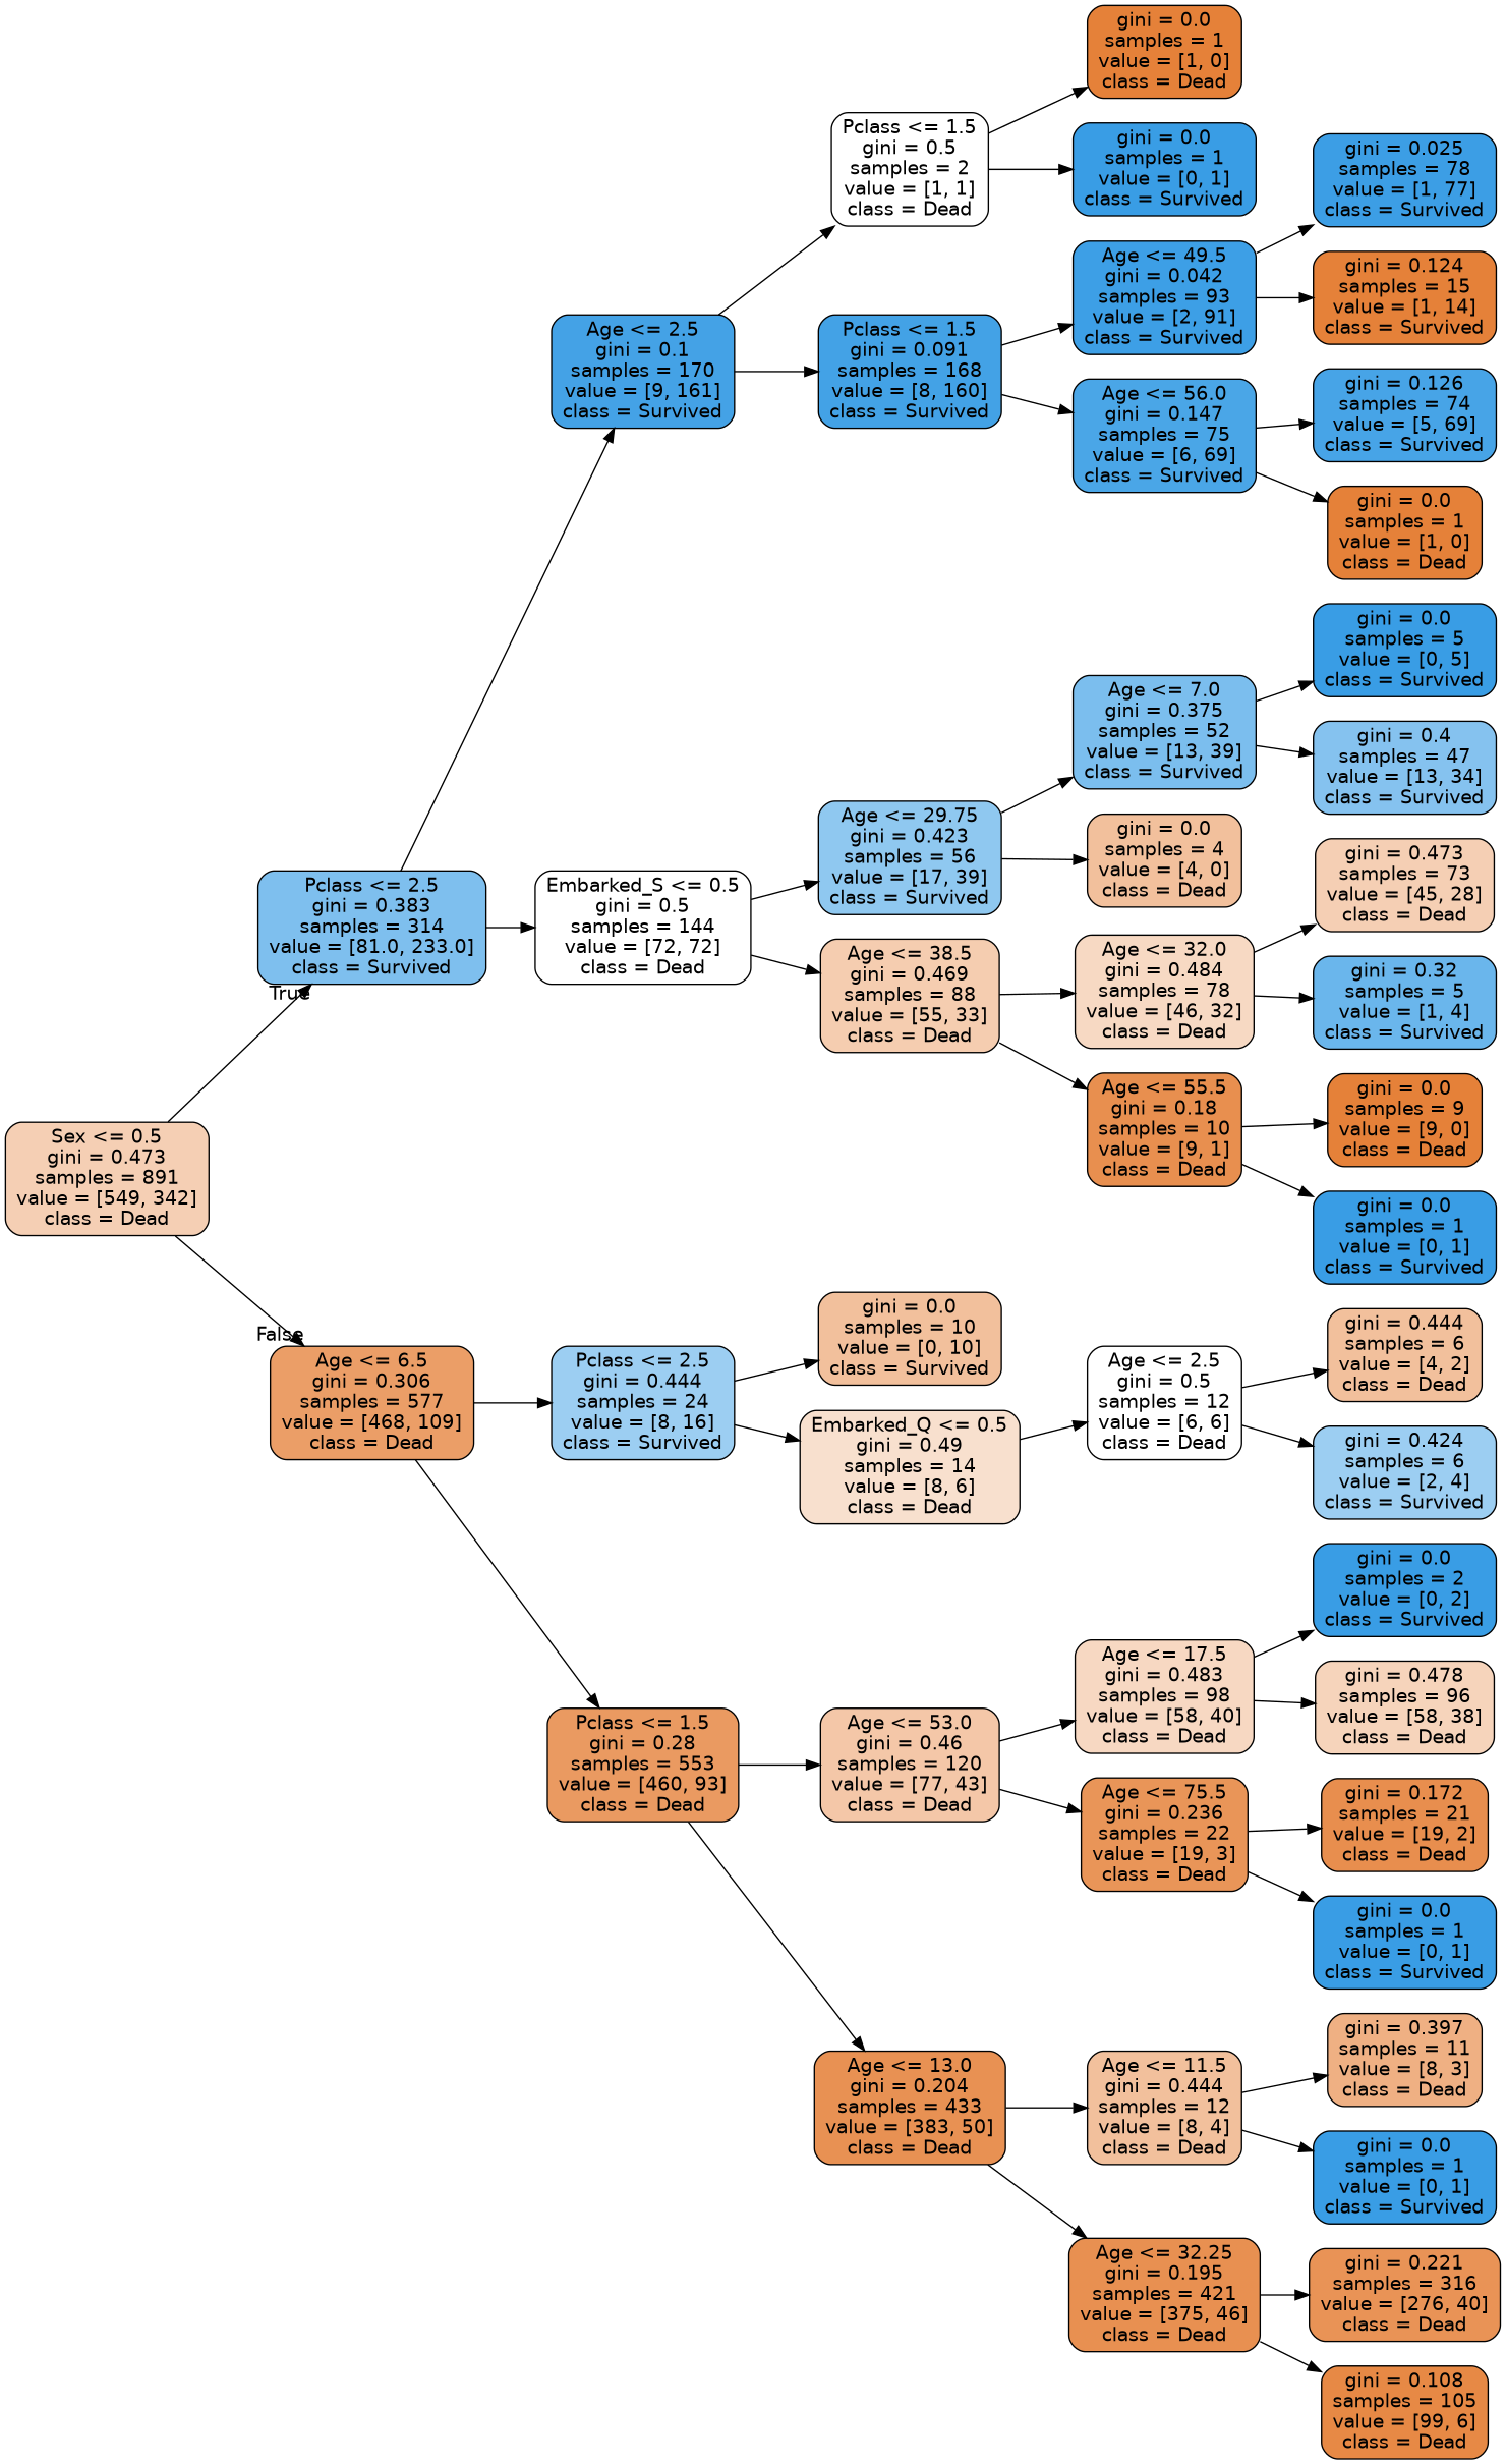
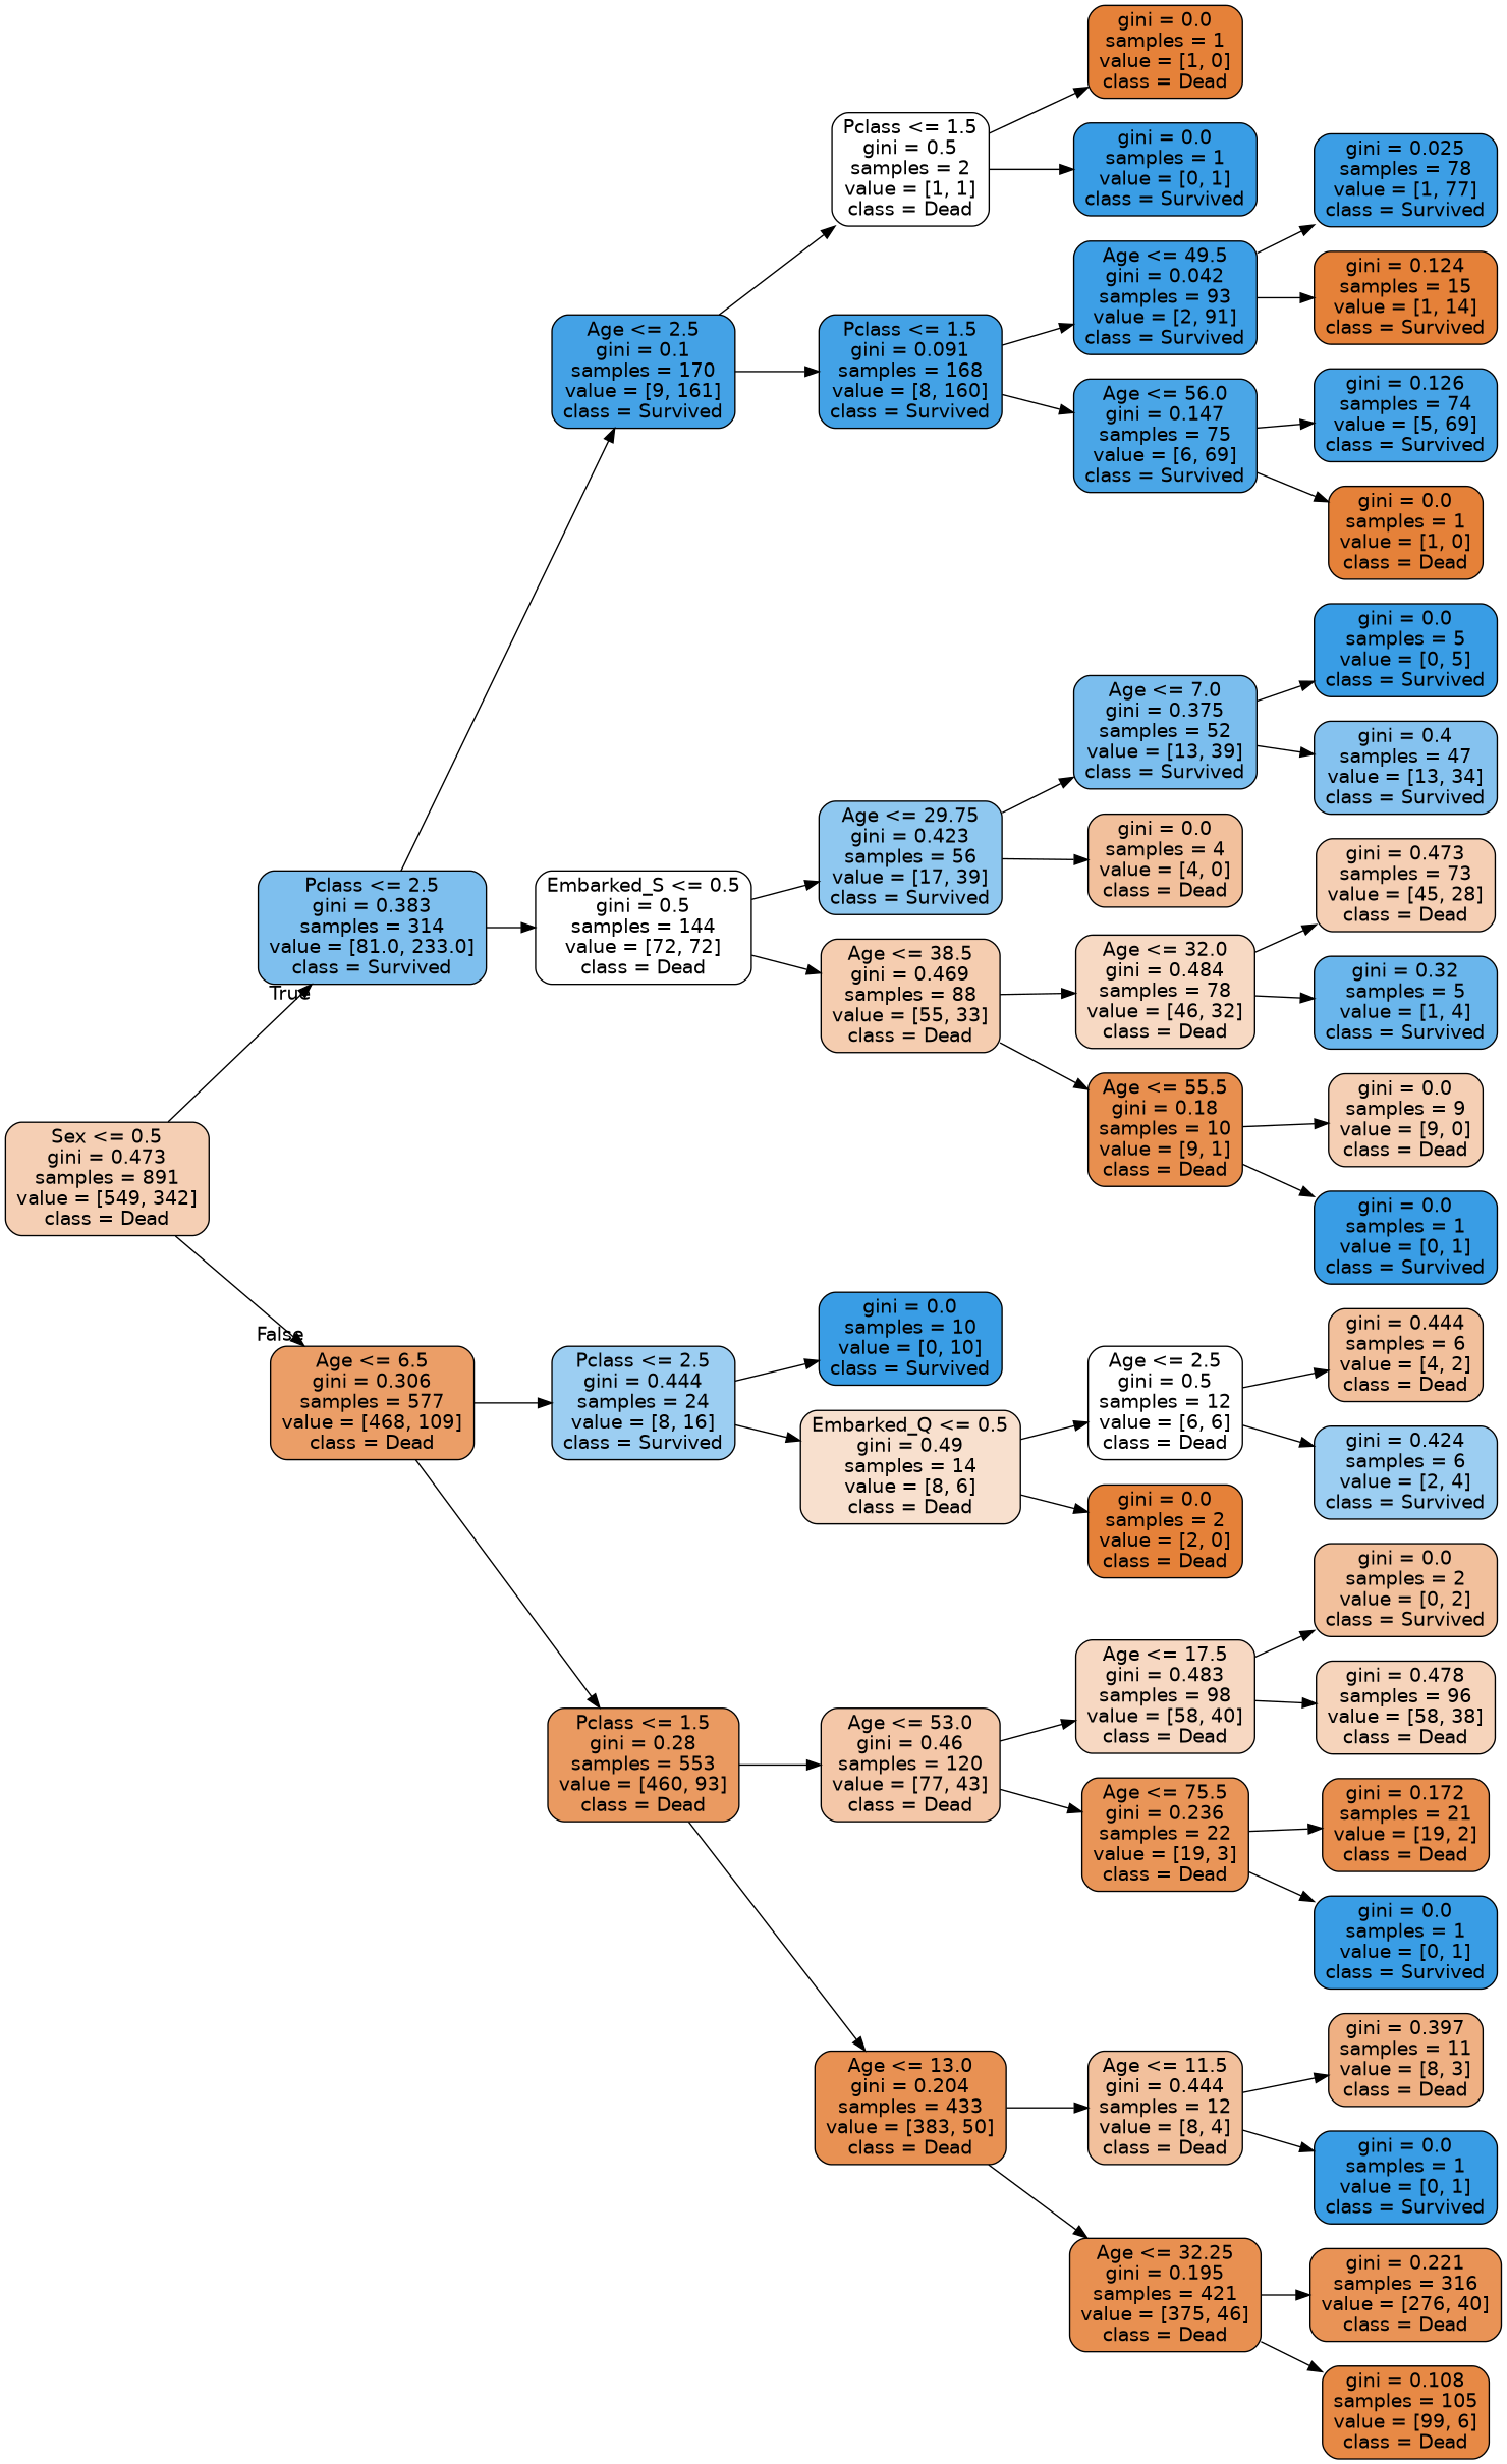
  digraph {
    rankdir=LR
    node [color=black fillcolor="#399de5" fontname=helvetica shape=box style="filled, rounded"]
    edge [fontname=helvetica]
    n1 [fillcolor="#f5cfb4" label="Sex <= 0.5\ngini = 0.473\nsamples = 891\nvalue = [549, 342]\nclass = Dead"]
    n2 [fillcolor="#7ebfee" label="Pclass <= 2.5\ngini = 0.383\nsamples = 314\nvalue = [81.0, 233.0]\nclass = Survived"]
    n3 [fillcolor="#eb9e67" label="Age <= 6.5\ngini = 0.306\nsamples = 577\nvalue = [468, 109]\nclass = Dead"]
    n4 [fillcolor="#44a2e6" label="Age <= 2.5\ngini = 0.1\nsamples = 170\nvalue = [9, 161]\nclass = Survived"]
    n5 [fillcolor="#ffffff" label="Embarked_S <= 0.5\ngini = 0.5\nsamples = 144\nvalue = [72, 72]\nclass = Dead"]
    n6 [fillcolor="#9ccef2" label="Pclass <= 2.5\ngini = 0.444\nsamples = 24\nvalue = [8, 16]\nclass = Survived"]
    n7 [fillcolor="#ea9a61" label="Pclass <= 1.5\ngini = 0.28\nsamples = 553\nvalue = [460, 93]\nclass = Dead"]
    n8 [fillcolor="#ffffff" label="Pclass <= 1.5\ngini = 0.5\nsamples = 2\nvalue = [1, 1]\nclass = Dead"]
    n9 [fillcolor="#43a2e6" label="Pclass <= 1.5\ngini = 0.091\nsamples = 168\nvalue = [8, 160]\nclass = Survived"]
    n10 [fillcolor="#8fc8f0" label="Age <= 29.75\ngini = 0.423\nsamples = 56\nvalue = [17, 39]\nclass = Survived"]
    n11 [fillcolor="#f5cdb0" label="Age <= 38.5\ngini = 0.469\nsamples = 88\nvalue = [55, 33]\nclass = Dead"]
    n12 [fillcolor="#e58139" label="gini = 0.0\nsamples = 1\nvalue = [1, 0]\nclass = Dead"]
    n13 [label="gini = 0.0\nsamples = 1\nvalue = [0, 1]\nclass = Survived"]
    n14 [fillcolor="#3d9fe6" label="Age <= 49.5\ngini = 0.042\nsamples = 93\nvalue = [2, 91]\nclass = Survived"]
    n15 [fillcolor="#4aa6e7" label="Age <= 56.0\ngini = 0.147\nsamples = 75\nvalue = [6, 69]\nclass = Survived"]
    n16 [fillcolor="#3c9ee5" label="gini = 0.025\nsamples = 78\nvalue = [1, 77]\nclass = Survived"]
    n17 [fillcolor="#e58139" label="gini = 0.124\nsamples = 15\nvalue = [1, 14]\nclass = Survived"]
    n18 [fillcolor="#47a4e7" label="gini = 0.126\nsamples = 74\nvalue = [5, 69]\nclass = Survived"]
    n19 [fillcolor="#e58139" label="gini = 0.0\nsamples = 1\nvalue = [1, 0]\nclass = Dead"]
    n20 [fillcolor="#7bbeee" label="Age <= 7.0\ngini = 0.375\nsamples = 52\nvalue = [13, 39]\nclass = Survived"]
    n21 [fillcolor="#f2c09c" label="gini = 0.0\nsamples = 4\nvalue = [4, 0]\nclass = Dead"]
    n22 [fillcolor="#f7d9c3" label="Age <= 32.0\ngini = 0.484\nsamples = 78\nvalue = [46, 32]\nclass = Dead"]
    n23 [fillcolor="#e88f4f" label="Age <= 55.5\ngini = 0.18\nsamples = 10\nvalue = [9, 1]\nclass = Dead"]
    n24 [label="gini = 0.0\nsamples = 5\nvalue = [0, 5]\nclass = Survived"]
    n25 [fillcolor="#85c2ef" label="gini = 0.4\nsamples = 47\nvalue = [13, 34]\nclass = Survived"]
    n26 [fillcolor="#f5cfb4" label="gini = 0.473\nsamples = 73\nvalue = [45, 28]\nclass = Dead"]
    n27 [fillcolor="#6ab6ec" label="gini = 0.32\nsamples = 5\nvalue = [1, 4]\nclass = Survived"]
-   n28 [fillcolor="#e58139" label="gini = 0.0\nsamples = 9\nvalue = [9, 0]\nclass = Dead"]
+   n28 [fillcolor="#f5cfb4" label="gini = 0.0\nsamples = 9\nvalue = [9, 0]\nclass = Dead"]
    n29 [label="gini = 0.0\nsamples = 1\nvalue = [0, 1]\nclass = Survived"]
-   n30 [fillcolor="#f2c09c" label="gini = 0.0\nsamples = 10\nvalue = [0, 10]\nclass = Survived"]
+   n30 [label="gini = 0.0\nsamples = 10\nvalue = [0, 10]\nclass = Survived"]
    n31 [fillcolor="#f8e0ce" label="Embarked_Q <= 0.5\ngini = 0.49\nsamples = 14\nvalue = [8, 6]\nclass = Dead"]
    n32 [fillcolor="#f4c7a8" label="Age <= 53.0\ngini = 0.46\nsamples = 120\nvalue = [77, 43]\nclass = Dead"]
    n33 [fillcolor="#e89153" label="Age <= 13.0\ngini = 0.204\nsamples = 433\nvalue = [383, 50]\nclass = Dead"]
    n34 [fillcolor="#ffffff" label="Age <= 2.5\ngini = 0.5\nsamples = 12\nvalue = [6, 6]\nclass = Dead"]
+   n35 [fillcolor="#e58139" label="gini = 0.0\nsamples = 2\nvalue = [2, 0]\nclass = Dead"]
    n36 [fillcolor="#f2c09c" label="gini = 0.444\nsamples = 6\nvalue = [4, 2]\nclass = Dead"]
    n37 [fillcolor="#9ccef2" label="gini = 0.424\nsamples = 6\nvalue = [2, 4]\nclass = Survived"]
    n38 [fillcolor="#f7d8c2" label="Age <= 17.5\ngini = 0.483\nsamples = 98\nvalue = [58, 40]\nclass = Dead"]
    n39 [fillcolor="#e99558" label="Age <= 75.5\ngini = 0.236\nsamples = 22\nvalue = [19, 3]\nclass = Dead"]
    n40 [fillcolor="#f2c09c" label="Age <= 11.5\ngini = 0.444\nsamples = 12\nvalue = [8, 4]\nclass = Dead"]
    n41 [fillcolor="#e89051" label="Age <= 32.25\ngini = 0.195\nsamples = 421\nvalue = [375, 46]\nclass = Dead"]
-   n42 [label="gini = 0.0\nsamples = 2\nvalue = [0, 2]\nclass = Survived"]
+   n42 [fillcolor="#f2c09c" label="gini = 0.0\nsamples = 2\nvalue = [0, 2]\nclass = Survived"]
    n43 [fillcolor="#f6d4bb" label="gini = 0.478\nsamples = 96\nvalue = [58, 38]\nclass = Dead"]
    n44 [fillcolor="#e88e4e" label="gini = 0.172\nsamples = 21\nvalue = [19, 2]\nclass = Dead"]
    n45 [label="gini = 0.0\nsamples = 1\nvalue = [0, 1]\nclass = Survived"]
    n46 [fillcolor="#efb083" label="gini = 0.397\nsamples = 11\nvalue = [8, 3]\nclass = Dead"]
    n47 [label="gini = 0.0\nsamples = 1\nvalue = [0, 1]\nclass = Survived"]
    n48 [fillcolor="#e99356" label="gini = 0.221\nsamples = 316\nvalue = [276, 40]\nclass = Dead"]
    n49 [fillcolor="#e78945" label="gini = 0.108\nsamples = 105\nvalue = [99, 6]\nclass = Dead"]
    n1 -> n2 [headlabel=True labelangle=45 labeldistance=2.5]
    n1 -> n3 [headlabel=False labelangle=-45 labeldistance=2.5]
    n2 -> n4
    n2 -> n5
    n3 -> n6
    n3 -> n7
    n4 -> n8
    n4 -> n9
    n5 -> n10
    n5 -> n11
    n6 -> n30
    n6 -> n31
    n7 -> n32
    n7 -> n33
    n8 -> n12
    n8 -> n13
    n9 -> n14
    n9 -> n15
    n10 -> n20
    n10 -> n21
    n11 -> n22
    n11 -> n23
    n14 -> n16
    n14 -> n17
    n15 -> n18
    n15 -> n19
    n20 -> n24
    n20 -> n25
    n22 -> n26
    n22 -> n27
    n23 -> n28
    n23 -> n29
    n31 -> n34
+   n31 -> n35
    n32 -> n38
    n32 -> n39
    n33 -> n40
    n33 -> n41
    n34 -> n36
    n34 -> n37
    n38 -> n42
    n38 -> n43
    n39 -> n44
    n39 -> n45
    n40 -> n46
    n40 -> n47
    n41 -> n48
    n41 -> n49
  }
